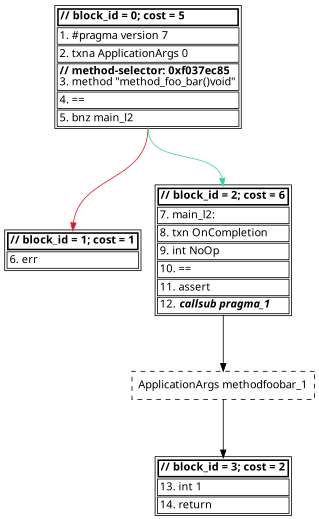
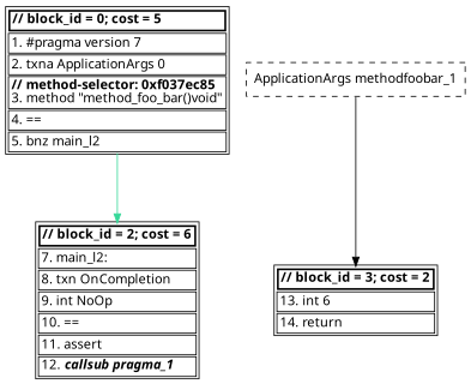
  digraph {
    fontname="Noto Sans"
    ranksep=1
    node [fontname="Noto Sans" labelloc=top shape=plain]
    edge [fontname="Noto Sans" tailport=s]
    n1 [label=<<TABLE ALIGN="LEFT" COLOR="BLACK"> <TR><TD COLOR="BLACK" ALIGN="LEFT" BALIGN="LEFT" PORT="1" BORDER="2"><B>// block_id = 0; cost = 5</B></TD></TR> <TR><TD ALIGN="LEFT" BALIGN="LEFT" COLOR="BLACK">1. #pragma version 7</TD></TR> <TR><TD ALIGN="LEFT" BALIGN="LEFT" COLOR="BLACK">2. txna ApplicationArgs 0</TD></TR> <TR><TD ALIGN="LEFT" BALIGN="LEFT" COLOR="BLACK"><B>// method-selector: 0xf037ec85</B><BR/>3. method &quot;method_foo_bar()void&quot;</TD></TR> <TR><TD ALIGN="LEFT" BALIGN="LEFT" COLOR="BLACK">4. ==</TD></TR> <TR><TD ALIGN="LEFT" BALIGN="LEFT" COLOR="BLACK">5. bnz main_l2</TD></TR> </TABLE>>]
-   n2 [label=<<TABLE ALIGN="LEFT" COLOR="BLACK"> <TR><TD COLOR="BLACK" ALIGN="LEFT" BALIGN="LEFT" PORT="6" BORDER="2"><B>// block_id = 1; cost = 1</B></TD></TR> <TR><TD ALIGN="LEFT" BALIGN="LEFT" COLOR="BLACK">6. err</TD></TR> </TABLE>>]
    n3 [label=<<TABLE ALIGN="LEFT" COLOR="BLACK"> <TR><TD COLOR="BLACK" ALIGN="LEFT" BALIGN="LEFT" PORT="7" BORDER="2"><B>// block_id = 2; cost = 6</B></TD></TR> <TR><TD ALIGN="LEFT" BALIGN="LEFT" COLOR="BLACK">7. main_l2:</TD></TR> <TR><TD ALIGN="LEFT" BALIGN="LEFT" COLOR="BLACK">8. txn OnCompletion</TD></TR> <TR><TD ALIGN="LEFT" BALIGN="LEFT" COLOR="BLACK">9. int NoOp</TD></TR> <TR><TD ALIGN="LEFT" BALIGN="LEFT" COLOR="BLACK">10. ==</TD></TR> <TR><TD ALIGN="LEFT" BALIGN="LEFT" COLOR="BLACK">11. assert</TD></TR> <TR><TD ALIGN="LEFT" BALIGN="LEFT" COLOR="BLACK">12. <B><I>callsub pragma_1</I></B></TD></TR> </TABLE>>]
    n4 [label="ApplicationArgs methodfoobar_1" shape=box style=dashed labelloc=""]
-   n5 [label=<<TABLE ALIGN="LEFT" COLOR="BLACK"> <TR><TD COLOR="BLACK" ALIGN="LEFT" BALIGN="LEFT" PORT="13" BORDER="2"><B>// block_id = 3; cost = 2</B></TD></TR> <TR><TD ALIGN="LEFT" BALIGN="LEFT" COLOR="BLACK">13. int 1</TD></TR> <TR><TD ALIGN="LEFT" BALIGN="LEFT" COLOR="BLACK">14. return</TD></TR> </TABLE>>]
-   n1 -> n2 [color="#e0182b" headport="6:n"]
+   n5 [label=<<TABLE ALIGN="LEFT" COLOR="BLACK"> <TR><TD COLOR="BLACK" ALIGN="LEFT" BALIGN="LEFT" PORT="13" BORDER="2"><B>// block_id = 3; cost = 2</B></TD></TR> <TR><TD ALIGN="LEFT" BALIGN="LEFT" COLOR="BLACK">13. int 6</TD></TR> <TR><TD ALIGN="LEFT" BALIGN="LEFT" COLOR="BLACK">14. return</TD></TR> </TABLE>>]
    n1 -> n3 [color="#36d899" headport="7:n"]
-   n3 -> n4 [headport=n]
    n4 -> n5 [headport="13:n"]
  }
